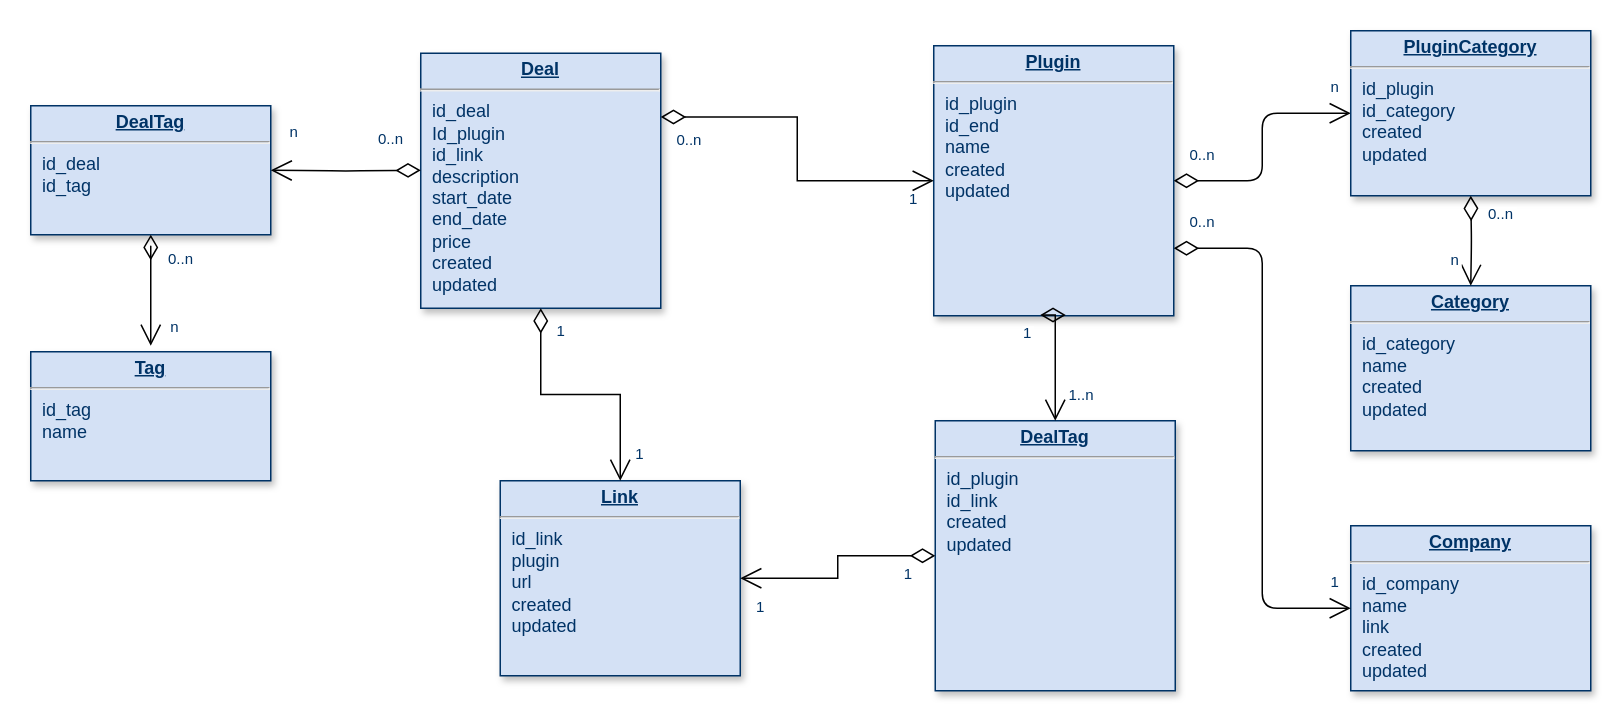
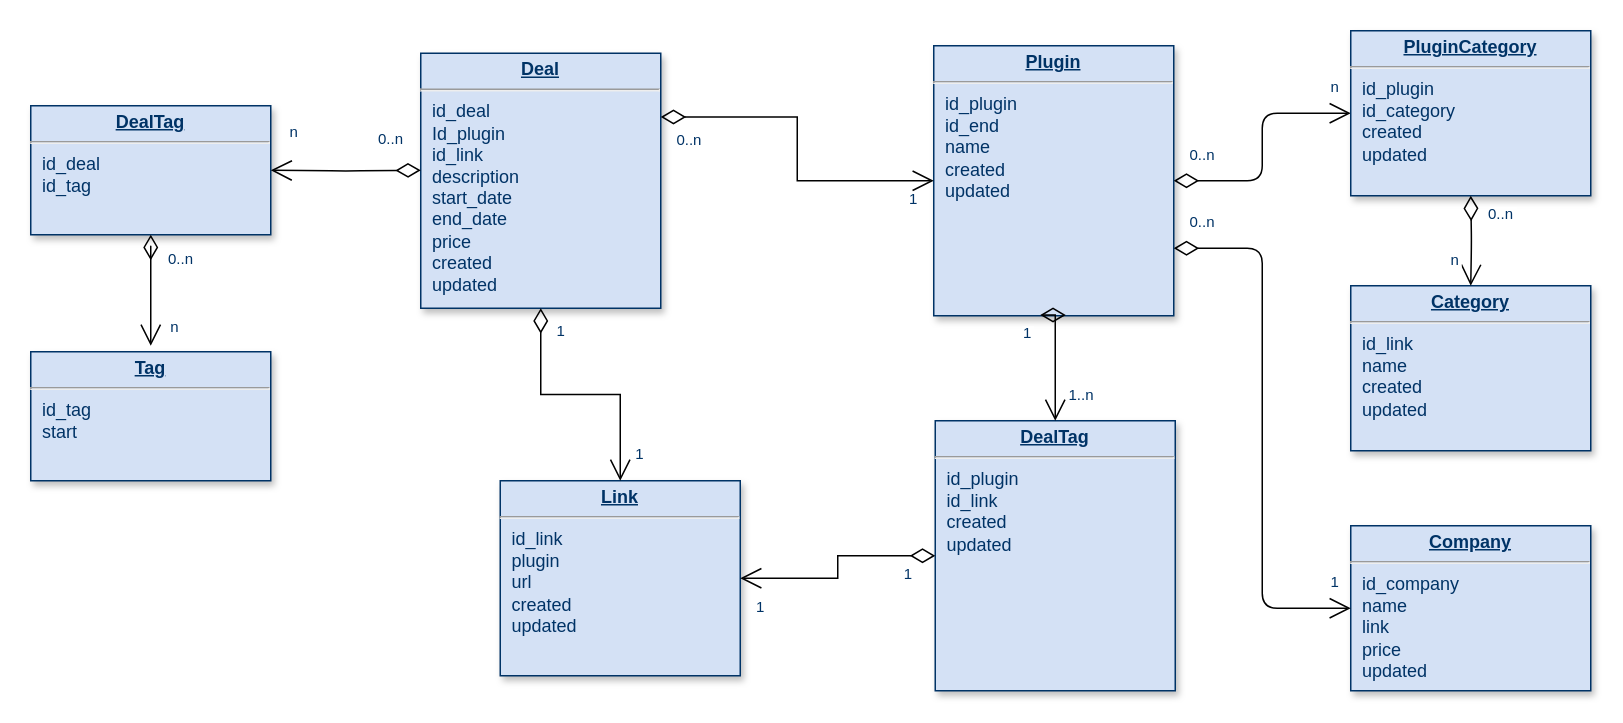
  <mxCell id="0" />
  <mxCell id="1" parent="0" />
  <mxCell id="2" value="&lt;p style=&quot;margin: 0px ; margin-top: 4px ; text-align: center ; text-decoration: underline&quot;&gt;&lt;strong&gt;Plugin&lt;/strong&gt;&lt;/p&gt;&lt;hr&gt;&lt;p style=&quot;margin: 0px ; margin-left: 8px&quot;&gt;id_plugin&lt;/p&gt;&lt;p style=&quot;margin: 0px ; margin-left: 8px&quot;&gt;id_end&lt;/p&gt;&lt;p style=&quot;margin: 0px ; margin-left: 8px&quot;&gt;name&lt;/p&gt;&lt;p style=&quot;margin: 0px ; margin-left: 8px&quot;&gt;created&lt;/p&gt;&lt;p style=&quot;margin: 0px ; margin-left: 8px&quot;&gt;updated&lt;/p&gt;" style="verticalAlign=top;align=left;overflow=fill;fontSize=12;fontFamily=Helvetica;html=1;strokeColor=#003366;shadow=1;fillColor=#D4E1F5;fontColor=#003366" parent="1" vertex="1"><mxGeometry x="622" y="30" width="160" height="180" as="geometry" /></mxCell>
- <mxCell id="3" value="&lt;p style=&quot;margin: 0px ; margin-top: 4px ; text-align: center ; text-decoration: underline&quot;&gt;&lt;strong&gt;Category&lt;/strong&gt;&lt;/p&gt;&lt;hr&gt;&lt;p style=&quot;margin: 0px ; margin-left: 8px&quot;&gt;id_category&lt;/p&gt;&lt;p style=&quot;margin: 0px ; margin-left: 8px&quot;&gt;name&lt;br&gt;&lt;/p&gt;&lt;p style=&quot;margin: 0px ; margin-left: 8px&quot;&gt;created&lt;/p&gt;&lt;p style=&quot;margin: 0px ; margin-left: 8px&quot;&gt;updated&lt;/p&gt;" style="verticalAlign=top;align=left;overflow=fill;fontSize=12;fontFamily=Helvetica;html=1;strokeColor=#003366;shadow=1;fillColor=#D4E1F5;fontColor=#003366" parent="1" vertex="1"><mxGeometry x="900" y="190" width="160" height="110" as="geometry" /></mxCell>
+ <mxCell id="3" value="&lt;p style=&quot;margin: 0px ; margin-top: 4px ; text-align: center ; text-decoration: underline&quot;&gt;&lt;strong&gt;Category&lt;/strong&gt;&lt;/p&gt;&lt;hr&gt;&lt;p style=&quot;margin: 0px ; margin-left: 8px&quot;&gt;id_link&lt;/p&gt;&lt;p style=&quot;margin: 0px ; margin-left: 8px&quot;&gt;name&lt;br&gt;&lt;/p&gt;&lt;p style=&quot;margin: 0px ; margin-left: 8px&quot;&gt;created&lt;/p&gt;&lt;p style=&quot;margin: 0px ; margin-left: 8px&quot;&gt;updated&lt;/p&gt;" style="verticalAlign=top;align=left;overflow=fill;fontSize=12;fontFamily=Helvetica;html=1;strokeColor=#003366;shadow=1;fillColor=#D4E1F5;fontColor=#003366" parent="1" vertex="1"><mxGeometry x="900" y="190" width="160" height="110" as="geometry" /></mxCell>
  <mxCell id="4" value="&lt;p style=&quot;margin: 0px ; margin-top: 4px ; text-align: center ; text-decoration: underline&quot;&gt;&lt;strong&gt;Deal&lt;/strong&gt;&lt;/p&gt;&lt;hr&gt;&lt;p style=&quot;margin: 0px ; margin-left: 8px&quot;&gt;&lt;span&gt;id_deal&lt;/span&gt;&lt;/p&gt;&lt;p style=&quot;margin: 0px ; margin-left: 8px&quot;&gt;&lt;span&gt;Id_plugin&lt;/span&gt;&lt;/p&gt;&lt;p style=&quot;margin: 0px ; margin-left: 8px&quot;&gt;&lt;span&gt;id_link&lt;/span&gt;&lt;/p&gt;&lt;p style=&quot;margin: 0px ; margin-left: 8px&quot;&gt;&lt;span&gt;d&lt;/span&gt;&lt;span&gt;escription&lt;/span&gt;&lt;/p&gt;&lt;p style=&quot;margin: 0px ; margin-left: 8px&quot;&gt;&lt;span&gt;start_date&lt;/span&gt;&lt;br&gt;&lt;/p&gt;&lt;p style=&quot;margin: 0px ; margin-left: 8px&quot;&gt;end_date&lt;/p&gt;&lt;p style=&quot;margin: 0px ; margin-left: 8px&quot;&gt;&lt;span&gt;price&lt;/span&gt;&lt;/p&gt;&lt;p style=&quot;margin: 0px ; margin-left: 8px&quot;&gt;&lt;span&gt;created&lt;/span&gt;&lt;/p&gt;&lt;p style=&quot;margin: 0px ; margin-left: 8px&quot;&gt;updated&lt;/p&gt;" style="verticalAlign=top;align=left;overflow=fill;fontSize=12;fontFamily=Helvetica;html=1;strokeColor=#003366;shadow=1;fillColor=#D4E1F5;fontColor=#003366" parent="1" vertex="1"><mxGeometry x="280" y="35" width="160" height="170" as="geometry" /></mxCell>
  <mxCell id="5" value="" style="endArrow=open;endSize=12;startArrow=diamondThin;startSize=14;startFill=0;edgeStyle=orthogonalEdgeStyle;exitX=1;exitY=0.25;rounded=0" parent="1" source="4" target="2" edge="1"><mxGeometry x="-55.64" y="190" as="geometry"><mxPoint x="511.36" y="95" as="sourcePoint" /><mxPoint x="671.36" y="95" as="targetPoint" /></mxGeometry></mxCell>
  <mxCell id="6" value="0..n" style="resizable=0;align=left;verticalAlign=top;labelBackgroundColor=#ffffff;fontSize=10;strokeColor=#003366;shadow=1;fillColor=#D4E1F5;fontColor=#003366" parent="5" connectable="0" vertex="1"><mxGeometry x="-1" relative="1" as="geometry"><mxPoint x="8.92" y="3.04" as="offset" /></mxGeometry></mxCell>
  <mxCell id="7" value="1" style="resizable=0;align=right;verticalAlign=top;labelBackgroundColor=#ffffff;fontSize=10;strokeColor=#003366;shadow=1;fillColor=#D4E1F5;fontColor=#003366" parent="5" connectable="0" vertex="1"><mxGeometry x="1" relative="1" as="geometry"><mxPoint x="-10" as="offset" /></mxGeometry></mxCell>
  <mxCell id="8" value="" style="endArrow=open;endSize=12;startArrow=diamondThin;startSize=14;startFill=0;edgeStyle=orthogonalEdgeStyle;exitX=1;exitY=0.5;exitDx=0;exitDy=0;entryX=0;entryY=0.5;entryDx=0;entryDy=0;" parent="1" source="2" target="26" edge="1"><mxGeometry x="564.36" y="-130" as="geometry"><mxPoint x="1131.36" y="-225" as="sourcePoint" /><mxPoint x="909" y="65" as="targetPoint" /></mxGeometry></mxCell>
  <mxCell id="9" value="0..n" style="resizable=0;align=left;verticalAlign=top;labelBackgroundColor=#ffffff;fontSize=10;strokeColor=#003366;shadow=1;fillColor=#D4E1F5;fontColor=#003366" parent="8" connectable="0" vertex="1"><mxGeometry x="-1" relative="1" as="geometry"><mxPoint x="9" y="-29.5" as="offset" /></mxGeometry></mxCell>
  <mxCell id="10" value="n" style="resizable=0;align=right;verticalAlign=top;labelBackgroundColor=#ffffff;fontSize=10;strokeColor=#003366;shadow=1;fillColor=#D4E1F5;fontColor=#003366" parent="8" connectable="0" vertex="1"><mxGeometry x="1" relative="1" as="geometry"><mxPoint x="-6.5" y="-30.0" as="offset" /></mxGeometry></mxCell>
- <mxCell id="11" value="&lt;p style=&quot;margin: 0px ; margin-top: 4px ; text-align: center ; text-decoration: underline&quot;&gt;&lt;strong&gt;Company&lt;/strong&gt;&lt;/p&gt;&lt;hr&gt;&lt;p style=&quot;margin: 0px ; margin-left: 8px&quot;&gt;id_company&lt;/p&gt;&lt;p style=&quot;margin: 0px ; margin-left: 8px&quot;&gt;name&lt;br&gt;&lt;/p&gt;&lt;p style=&quot;margin: 0px ; margin-left: 8px&quot;&gt;link&lt;/p&gt;&lt;p style=&quot;margin: 0px ; margin-left: 8px&quot;&gt;created&lt;/p&gt;&lt;p style=&quot;margin: 0px ; margin-left: 8px&quot;&gt;updated&lt;/p&gt;" style="verticalAlign=top;align=left;overflow=fill;fontSize=12;fontFamily=Helvetica;html=1;strokeColor=#003366;shadow=1;fillColor=#D4E1F5;fontColor=#003366" vertex="1" parent="1"><mxGeometry x="900" y="350" width="160" height="110" as="geometry" /></mxCell>
+ <mxCell id="11" value="&lt;p style=&quot;margin: 0px ; margin-top: 4px ; text-align: center ; text-decoration: underline&quot;&gt;&lt;strong&gt;Company&lt;/strong&gt;&lt;/p&gt;&lt;hr&gt;&lt;p style=&quot;margin: 0px ; margin-left: 8px&quot;&gt;id_company&lt;/p&gt;&lt;p style=&quot;margin: 0px ; margin-left: 8px&quot;&gt;name&lt;br&gt;&lt;/p&gt;&lt;p style=&quot;margin: 0px ; margin-left: 8px&quot;&gt;link&lt;/p&gt;&lt;p style=&quot;margin: 0px ; margin-left: 8px&quot;&gt;price&lt;/p&gt;&lt;p style=&quot;margin: 0px ; margin-left: 8px&quot;&gt;updated&lt;/p&gt;" style="verticalAlign=top;align=left;overflow=fill;fontSize=12;fontFamily=Helvetica;html=1;strokeColor=#003366;shadow=1;fillColor=#D4E1F5;fontColor=#003366" vertex="1" parent="1"><mxGeometry x="900" y="350" width="160" height="110" as="geometry" /></mxCell>
  <mxCell id="12" value="" style="endArrow=open;endSize=12;startArrow=diamondThin;startSize=14;startFill=0;edgeStyle=orthogonalEdgeStyle;exitX=1;exitY=0.75;exitDx=0;exitDy=0;entryX=0;entryY=0.5;entryDx=0;entryDy=0;" edge="1" parent="1" source="2" target="11"><mxGeometry x="567.36" y="-19.5" as="geometry"><mxPoint x="785.833" y="230.167" as="sourcePoint" /><mxPoint x="912" y="175.5" as="targetPoint" /></mxGeometry></mxCell>
  <mxCell id="13" value="0..n" style="resizable=0;align=left;verticalAlign=top;labelBackgroundColor=#ffffff;fontSize=10;strokeColor=#003366;shadow=1;fillColor=#D4E1F5;fontColor=#003366" connectable="0" vertex="1" parent="12"><mxGeometry x="-1" relative="1" as="geometry"><mxPoint x="9" y="-29.5" as="offset" /></mxGeometry></mxCell>
  <mxCell id="14" value="1" style="resizable=0;align=right;verticalAlign=top;labelBackgroundColor=#ffffff;fontSize=10;strokeColor=#003366;shadow=1;fillColor=#D4E1F5;fontColor=#003366" connectable="0" vertex="1" parent="12"><mxGeometry x="1" relative="1" as="geometry"><mxPoint x="-6.5" y="-30.0" as="offset" /></mxGeometry></mxCell>
  <mxCell id="15" value="&lt;p style=&quot;margin: 0px ; margin-top: 4px ; text-align: center ; text-decoration: underline&quot;&gt;&lt;strong&gt;Link&lt;/strong&gt;&lt;/p&gt;&lt;hr&gt;&lt;p style=&quot;margin: 0px ; margin-left: 8px&quot;&gt;id_link&lt;br&gt;&lt;/p&gt;&lt;p style=&quot;margin: 0px ; margin-left: 8px&quot;&gt;plugin&lt;/p&gt;&lt;p style=&quot;margin: 0px ; margin-left: 8px&quot;&gt;url&lt;/p&gt;&lt;p style=&quot;margin: 0px ; margin-left: 8px&quot;&gt;created&lt;/p&gt;&lt;p style=&quot;margin: 0px ; margin-left: 8px&quot;&gt;updated&lt;/p&gt;" style="verticalAlign=top;align=left;overflow=fill;fontSize=12;fontFamily=Helvetica;html=1;strokeColor=#003366;shadow=1;fillColor=#D4E1F5;fontColor=#003366" vertex="1" parent="1"><mxGeometry x="333" y="320" width="160" height="130" as="geometry" /></mxCell>
  <mxCell id="16" value="&lt;p style=&quot;margin: 0px ; margin-top: 4px ; text-align: center ; text-decoration: underline&quot;&gt;&lt;strong&gt;DealTag&lt;/strong&gt;&lt;/p&gt;&lt;hr&gt;&lt;p style=&quot;margin: 0px ; margin-left: 8px&quot;&gt;id_plugin&lt;/p&gt;&lt;p style=&quot;margin: 0px ; margin-left: 8px&quot;&gt;id_link&lt;/p&gt;&lt;p style=&quot;margin: 0px ; margin-left: 8px&quot;&gt;created&lt;/p&gt;&lt;p style=&quot;margin: 0px ; margin-left: 8px&quot;&gt;updated&lt;/p&gt;" style="verticalAlign=top;align=left;overflow=fill;fontSize=12;fontFamily=Helvetica;html=1;strokeColor=#003366;shadow=1;fillColor=#D4E1F5;fontColor=#003366" vertex="1" parent="1"><mxGeometry x="623" y="280" width="160.0" height="180" as="geometry" /></mxCell>
  <mxCell id="17" value="" style="endArrow=open;endSize=12;startArrow=diamondThin;startSize=14;startFill=0;edgeStyle=orthogonalEdgeStyle;exitX=0.5;exitY=1;rounded=0;entryX=0.5;entryY=0;entryDx=0;entryDy=0;exitDx=0;exitDy=0;" edge="1" parent="1" source="4" target="15"><mxGeometry x="-148.64" y="340" as="geometry"><mxPoint x="400" y="230" as="sourcePoint" /><mxPoint x="529.5" y="270" as="targetPoint" /></mxGeometry></mxCell>
  <mxCell id="18" value="1&#10;" style="resizable=0;align=left;verticalAlign=top;labelBackgroundColor=#ffffff;fontSize=10;strokeColor=#003366;shadow=1;fillColor=#D4E1F5;fontColor=#003366" connectable="0" vertex="1" parent="17"><mxGeometry x="-1" relative="1" as="geometry"><mxPoint x="8.92" y="3.04" as="offset" /></mxGeometry></mxCell>
  <mxCell id="19" value="1" style="resizable=0;align=right;verticalAlign=top;labelBackgroundColor=#ffffff;fontSize=10;strokeColor=#003366;shadow=1;fillColor=#D4E1F5;fontColor=#003366" connectable="0" vertex="1" parent="17"><mxGeometry x="1" relative="1" as="geometry"><mxPoint x="17" y="-30" as="offset" /></mxGeometry></mxCell>
  <mxCell id="20" value="" style="endArrow=open;endSize=12;startArrow=diamondThin;startSize=14;startFill=0;edgeStyle=orthogonalEdgeStyle;exitX=0;exitY=0.5;rounded=0;entryX=1;entryY=0.5;entryDx=0;entryDy=0;exitDx=0;exitDy=0;" edge="1" parent="1" source="16" target="15"><mxGeometry x="73.86" y="430" as="geometry"><mxPoint x="622.5" y="320" as="sourcePoint" /><mxPoint x="752" y="360" as="targetPoint" /></mxGeometry></mxCell>
  <mxCell id="21" value="1" style="resizable=0;align=left;verticalAlign=top;labelBackgroundColor=#ffffff;fontSize=10;strokeColor=#003366;shadow=1;fillColor=#D4E1F5;fontColor=#003366" connectable="0" vertex="1" parent="20"><mxGeometry x="-1" relative="1" as="geometry"><mxPoint x="-22.58" y="0.04" as="offset" /></mxGeometry></mxCell>
  <mxCell id="22" value="1" style="resizable=0;align=right;verticalAlign=top;labelBackgroundColor=#ffffff;fontSize=10;strokeColor=#003366;shadow=1;fillColor=#D4E1F5;fontColor=#003366" connectable="0" vertex="1" parent="20"><mxGeometry x="1" relative="1" as="geometry"><mxPoint x="17.5" y="7" as="offset" /></mxGeometry></mxCell>
  <mxCell id="23" value="" style="endArrow=open;endSize=12;startArrow=diamondThin;startSize=14;startFill=0;edgeStyle=orthogonalEdgeStyle;exitX=0;exitY=0.5;rounded=0;entryX=0.5;entryY=0;entryDx=0;entryDy=0;exitDx=0;exitDy=0;" edge="1" parent="1" target="16"><mxGeometry x="160.86" y="276.5" as="geometry"><mxPoint x="710" y="209.5" as="sourcePoint" /><mxPoint x="580" y="209.5" as="targetPoint" /><Array as="points"><mxPoint x="703" y="210" /></Array></mxGeometry></mxCell>
  <mxCell id="24" value="1" style="resizable=0;align=left;verticalAlign=top;labelBackgroundColor=#ffffff;fontSize=10;strokeColor=#003366;shadow=1;fillColor=#D4E1F5;fontColor=#003366" connectable="0" vertex="1" parent="23"><mxGeometry x="-1" relative="1" as="geometry"><mxPoint x="-30.08" y="0.04" as="offset" /></mxGeometry></mxCell>
  <mxCell id="25" value="1..n" style="resizable=0;align=right;verticalAlign=top;labelBackgroundColor=#ffffff;fontSize=10;strokeColor=#003366;shadow=1;fillColor=#D4E1F5;fontColor=#003366" connectable="0" vertex="1" parent="23"><mxGeometry x="1" relative="1" as="geometry"><mxPoint x="27" y="-30" as="offset" /></mxGeometry></mxCell>
  <mxCell id="26" value="&lt;p style=&quot;margin: 0px ; margin-top: 4px ; text-align: center ; text-decoration: underline&quot;&gt;&lt;strong&gt;PluginCategory&lt;/strong&gt;&lt;/p&gt;&lt;hr&gt;&lt;p style=&quot;margin: 0px ; margin-left: 8px&quot;&gt;id_plugin&lt;/p&gt;&lt;p style=&quot;margin: 0px ; margin-left: 8px&quot;&gt;id_category&lt;br&gt;&lt;/p&gt;&lt;p style=&quot;margin: 0px ; margin-left: 8px&quot;&gt;created&lt;/p&gt;&lt;p style=&quot;margin: 0px ; margin-left: 8px&quot;&gt;updated&lt;/p&gt;" style="verticalAlign=top;align=left;overflow=fill;fontSize=12;fontFamily=Helvetica;html=1;strokeColor=#003366;shadow=1;fillColor=#D4E1F5;fontColor=#003366" vertex="1" parent="1"><mxGeometry x="900" y="20" width="160" height="110" as="geometry" /></mxCell>
  <mxCell id="27" value="" style="endArrow=open;endSize=12;startArrow=diamondThin;startSize=14;startFill=0;edgeStyle=orthogonalEdgeStyle;exitX=1;exitY=0.5;exitDx=0;exitDy=0;entryX=0.5;entryY=0;entryDx=0;entryDy=0;" edge="1" parent="1" target="3"><mxGeometry x="761.36" y="-120" as="geometry"><mxPoint x="980" y="130" as="sourcePoint" /><mxPoint x="1097" y="85" as="targetPoint" /></mxGeometry></mxCell>
  <mxCell id="28" value="0..n" style="resizable=0;align=left;verticalAlign=top;labelBackgroundColor=#ffffff;fontSize=10;strokeColor=#003366;shadow=1;fillColor=#D4E1F5;fontColor=#003366" connectable="0" vertex="1" parent="27"><mxGeometry x="-1" relative="1" as="geometry"><mxPoint x="10" as="offset" /></mxGeometry></mxCell>
  <mxCell id="29" value="n" style="resizable=0;align=right;verticalAlign=top;labelBackgroundColor=#ffffff;fontSize=10;strokeColor=#003366;shadow=1;fillColor=#D4E1F5;fontColor=#003366" connectable="0" vertex="1" parent="27"><mxGeometry x="1" relative="1" as="geometry"><mxPoint x="-6.5" y="-30.0" as="offset" /></mxGeometry></mxCell>
- <mxCell id="30" value="&lt;p style=&quot;margin: 0px ; margin-top: 4px ; text-align: center ; text-decoration: underline&quot;&gt;&lt;strong&gt;Tag&lt;/strong&gt;&lt;/p&gt;&lt;hr&gt;&lt;p style=&quot;margin: 0px ; margin-left: 8px&quot;&gt;id_tag&lt;br&gt;&lt;/p&gt;&lt;p style=&quot;margin: 0px ; margin-left: 8px&quot;&gt;name&lt;/p&gt;" style="verticalAlign=top;align=left;overflow=fill;fontSize=12;fontFamily=Helvetica;html=1;strokeColor=#003366;shadow=1;fillColor=#D4E1F5;fontColor=#003366" vertex="1" parent="1"><mxGeometry x="20" y="234" width="160" height="86" as="geometry" /></mxCell>
+ <mxCell id="30" value="&lt;p style=&quot;margin: 0px ; margin-top: 4px ; text-align: center ; text-decoration: underline&quot;&gt;&lt;strong&gt;Tag&lt;/strong&gt;&lt;/p&gt;&lt;hr&gt;&lt;p style=&quot;margin: 0px ; margin-left: 8px&quot;&gt;id_tag&lt;br&gt;&lt;/p&gt;&lt;p style=&quot;margin: 0px ; margin-left: 8px&quot;&gt;start&lt;/p&gt;" style="verticalAlign=top;align=left;overflow=fill;fontSize=12;fontFamily=Helvetica;html=1;strokeColor=#003366;shadow=1;fillColor=#D4E1F5;fontColor=#003366" vertex="1" parent="1"><mxGeometry x="20" y="234" width="160" height="86" as="geometry" /></mxCell>
  <mxCell id="31" value="&lt;p style=&quot;margin: 0px ; margin-top: 4px ; text-align: center ; text-decoration: underline&quot;&gt;&lt;strong&gt;DealTag&lt;/strong&gt;&lt;/p&gt;&lt;hr&gt;&lt;p style=&quot;margin: 0px ; margin-left: 8px&quot;&gt;id_deal&lt;br&gt;&lt;/p&gt;&lt;p style=&quot;margin: 0px ; margin-left: 8px&quot;&gt;id_tag&lt;/p&gt;" style="verticalAlign=top;align=left;overflow=fill;fontSize=12;fontFamily=Helvetica;html=1;strokeColor=#003366;shadow=1;fillColor=#D4E1F5;fontColor=#003366" vertex="1" parent="1"><mxGeometry x="20" y="70" width="160" height="86" as="geometry" /></mxCell>
  <mxCell id="32" value="" style="endArrow=open;endSize=12;startArrow=diamondThin;startSize=14;startFill=0;edgeStyle=orthogonalEdgeStyle;entryX=1;entryY=0.5;entryDx=0;entryDy=0;" edge="1" parent="1" target="31"><mxGeometry x="42.36" y="-130" as="geometry"><mxPoint x="280" y="113" as="sourcePoint" /><mxPoint x="378" y="75" as="targetPoint" /></mxGeometry></mxCell>
  <mxCell id="33" value="0..n" style="resizable=0;align=left;verticalAlign=top;labelBackgroundColor=#ffffff;fontSize=10;strokeColor=#003366;shadow=1;fillColor=#D4E1F5;fontColor=#003366" connectable="0" vertex="1" parent="32"><mxGeometry x="-1" relative="1" as="geometry"><mxPoint x="-30" y="-33" as="offset" /></mxGeometry></mxCell>
  <mxCell id="34" value="n" style="resizable=0;align=right;verticalAlign=top;labelBackgroundColor=#ffffff;fontSize=10;strokeColor=#003366;shadow=1;fillColor=#D4E1F5;fontColor=#003366" connectable="0" vertex="1" parent="32"><mxGeometry x="1" relative="1" as="geometry"><mxPoint x="20" y="-38.0" as="offset" /></mxGeometry></mxCell>
  <mxCell id="35" value="" style="endArrow=open;endSize=12;startArrow=diamondThin;startSize=14;startFill=0;edgeStyle=orthogonalEdgeStyle;exitX=0.5;exitY=1;exitDx=0;exitDy=0;" edge="1" parent="1" source="31"><mxGeometry x="52.36" y="-120" as="geometry"><mxPoint x="290" y="123" as="sourcePoint" /><mxPoint x="100" y="230" as="targetPoint" /><Array as="points"><mxPoint x="100" y="160" /><mxPoint x="100" y="160" /></Array></mxGeometry></mxCell>
  <mxCell id="36" value="0..n" style="resizable=0;align=left;verticalAlign=top;labelBackgroundColor=#ffffff;fontSize=10;strokeColor=#003366;shadow=1;fillColor=#D4E1F5;fontColor=#003366" connectable="0" vertex="1" parent="35"><mxGeometry x="-1" relative="1" as="geometry"><mxPoint x="10" y="4" as="offset" /></mxGeometry></mxCell>
  <mxCell id="37" value="n" style="resizable=0;align=right;verticalAlign=top;labelBackgroundColor=#ffffff;fontSize=10;strokeColor=#003366;shadow=1;fillColor=#D4E1F5;fontColor=#003366" connectable="0" vertex="1" parent="35"><mxGeometry x="1" relative="1" as="geometry"><mxPoint x="20" y="-25.0" as="offset" /></mxGeometry></mxCell>
